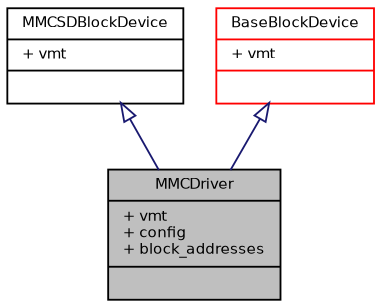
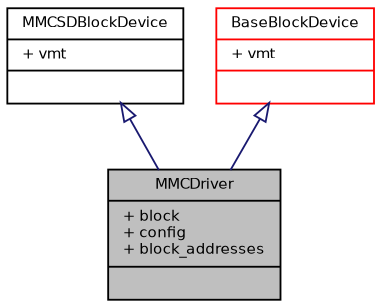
  digraph {
    node [color=black fontname=Helvetica fontsize=8 shape=record]
    edge [arrowtail=onormal color=midnightblue dir=back fontname=Helvetica fontsize=8 labelfontname=Helvetica labelfontsize=8 style=solid]
-   n1 [fillcolor=grey75 fontcolor=black height=0.2 label="{MMCDriver\n|+ vmt\l+ config\l+ block_addresses\l|}" style=filled width=0.4]
+   n1 [fillcolor=grey75 fontcolor=black height=0.2 label="{MMCDriver\n|+ block\l+ config\l+ block_addresses\l|}" style=filled width=0.4]
    n2 [height=0.2 label="{MMCSDBlockDevice\n|+ vmt\l|}" width=0.4]
    n3 [color=red height=0.2 label="{BaseBlockDevice\n|+ vmt\l|}" width=0.4]
    n2 -> n1
    n3 -> n1
  }
